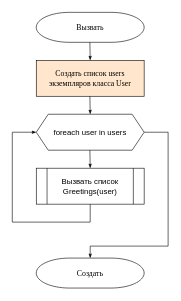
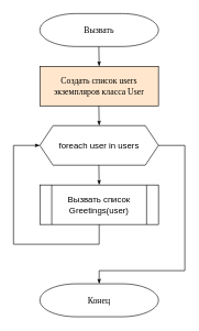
  <mxCell id="0" />
  <mxCell id="1" parent="0" />
  <mxCell id="2" value="&lt;font style=&quot;font-size: 13px;&quot;&gt;Вызвать&lt;/font&gt;" style="strokeWidth=1;html=1;shape=mxgraph.flowchart.terminator;whiteSpace=wrap;rounded=0;shadow=0;labelBackgroundColor=none;fontFamily=Verdana;fontSize=8;align=center;" vertex="1" parent="1"><mxGeometry x="60" y="20" width="180" height="50" as="geometry" /></mxCell>
  <mxCell id="3" value="&lt;span style=&quot;font-size: 13px;&quot;&gt;Создать список users экземпляров класса User&lt;/span&gt;" style="rounded=0;whiteSpace=wrap;html=1;shadow=0;labelBackgroundColor=none;strokeWidth=1;fontFamily=Verdana;fontSize=8;align=center;fillColor=#ffe6cc;" vertex="1" parent="1"><mxGeometry x="60" y="100" width="180" height="60" as="geometry" /></mxCell>
  <mxCell id="4" style="edgeStyle=orthogonalEdgeStyle;rounded=0;html=1;labelBackgroundColor=none;startSize=5;endArrow=classicThin;endFill=1;endSize=5;jettySize=auto;orthogonalLoop=1;strokeWidth=1;fontFamily=Verdana;fontSize=8;entryX=0.5;entryY=0;entryDx=0;entryDy=0;" edge="1" parent="1" target="3"><mxGeometry relative="1" as="geometry"><mxPoint x="149.5" y="70" as="sourcePoint" /><mxPoint x="150" y="100" as="targetPoint" /></mxGeometry></mxCell>
  <mxCell id="5" value="foreach user in users" style="shape=hexagon;perimeter=hexagonPerimeter2;whiteSpace=wrap;html=1;fixedSize=1;fontSize=13;" vertex="1" parent="1"><mxGeometry x="60" y="190" width="180" height="60" as="geometry" /></mxCell>
  <mxCell id="6" style="edgeStyle=orthogonalEdgeStyle;rounded=0;orthogonalLoop=1;jettySize=auto;html=1;exitX=0.5;exitY=1;exitDx=0;exitDy=0;fontSize=13;" edge="1" parent="1" source="5" target="5"><mxGeometry relative="1" as="geometry" /></mxCell>
  <mxCell id="7" style="edgeStyle=orthogonalEdgeStyle;rounded=0;orthogonalLoop=1;jettySize=auto;html=1;exitX=0.5;exitY=1;exitDx=0;exitDy=0;fontSize=13;" edge="1" parent="1" source="5" target="5"><mxGeometry relative="1" as="geometry" /></mxCell>
  <mxCell id="8" style="edgeStyle=orthogonalEdgeStyle;rounded=0;html=1;labelBackgroundColor=none;startSize=5;endArrow=classicThin;endFill=1;endSize=5;jettySize=auto;orthogonalLoop=1;strokeWidth=1;fontFamily=Verdana;fontSize=8;entryX=0.5;entryY=0;entryDx=0;entryDy=0;" edge="1" parent="1"><mxGeometry relative="1" as="geometry"><mxPoint x="149.5" y="160" as="sourcePoint" /><mxPoint x="150" y="190" as="targetPoint" /></mxGeometry></mxCell>
  <mxCell id="9" style="edgeStyle=orthogonalEdgeStyle;rounded=0;html=1;labelBackgroundColor=none;startSize=5;endArrow=classicThin;endFill=1;endSize=5;jettySize=auto;orthogonalLoop=1;strokeWidth=1;fontFamily=Verdana;fontSize=8;entryX=0.5;entryY=0;entryDx=0;entryDy=0;" edge="1" parent="1"><mxGeometry relative="1" as="geometry"><mxPoint x="149.5" y="250" as="sourcePoint" /><mxPoint x="150" y="280" as="targetPoint" /></mxGeometry></mxCell>
  <mxCell id="10" value="Вызвать список Greetings(user)" style="shape=process;whiteSpace=wrap;html=1;backgroundOutline=1;shadow=0;fontSize=13;" vertex="1" parent="1"><mxGeometry x="60" y="280" width="180" height="60" as="geometry" /></mxCell>
  <mxCell id="11" style="edgeStyle=orthogonalEdgeStyle;rounded=0;html=1;labelBackgroundColor=none;startSize=5;endArrow=classicThin;endFill=1;endSize=5;jettySize=auto;orthogonalLoop=1;strokeWidth=1;fontFamily=Verdana;fontSize=8;entryX=0;entryY=0.5;entryDx=0;entryDy=0;" edge="1" parent="1"><mxGeometry relative="1" as="geometry"><Array as="points"><mxPoint x="150" y="370" /><mxPoint x="20" y="370" /><mxPoint x="20" y="220" /></Array><mxPoint x="150" y="340" as="sourcePoint" /><mxPoint x="60" y="220" as="targetPoint" /></mxGeometry></mxCell>
- <mxCell id="12" value="&lt;font style=&quot;font-size: 13px;&quot;&gt;Создать&lt;/font&gt;" style="strokeWidth=1;html=1;shape=mxgraph.flowchart.terminator;whiteSpace=wrap;rounded=0;shadow=0;labelBackgroundColor=none;fontFamily=Verdana;fontSize=8;align=center;" vertex="1" parent="1"><mxGeometry x="60" y="430" width="180" height="50" as="geometry" /></mxCell>
+ <mxCell id="12" value="&lt;font style=&quot;font-size: 13px;&quot;&gt;Конец&lt;/font&gt;" style="strokeWidth=1;html=1;shape=mxgraph.flowchart.terminator;whiteSpace=wrap;rounded=0;shadow=0;labelBackgroundColor=none;fontFamily=Verdana;fontSize=8;align=center;" vertex="1" parent="1"><mxGeometry x="60" y="430" width="180" height="50" as="geometry" /></mxCell>
  <mxCell id="13" style="edgeStyle=orthogonalEdgeStyle;rounded=0;html=1;labelBackgroundColor=none;startSize=5;endArrow=classicThin;endFill=1;endSize=5;jettySize=auto;orthogonalLoop=1;strokeWidth=1;fontFamily=Verdana;fontSize=8;exitX=1;exitY=0.5;exitDx=0;exitDy=0;" edge="1" parent="1" source="5"><mxGeometry relative="1" as="geometry"><Array as="points"><mxPoint x="280" y="220" /><mxPoint x="280" y="410" /><mxPoint x="150" y="410" /></Array><mxPoint x="320" y="380" as="sourcePoint" /><mxPoint x="150" y="430" as="targetPoint" /></mxGeometry></mxCell>
